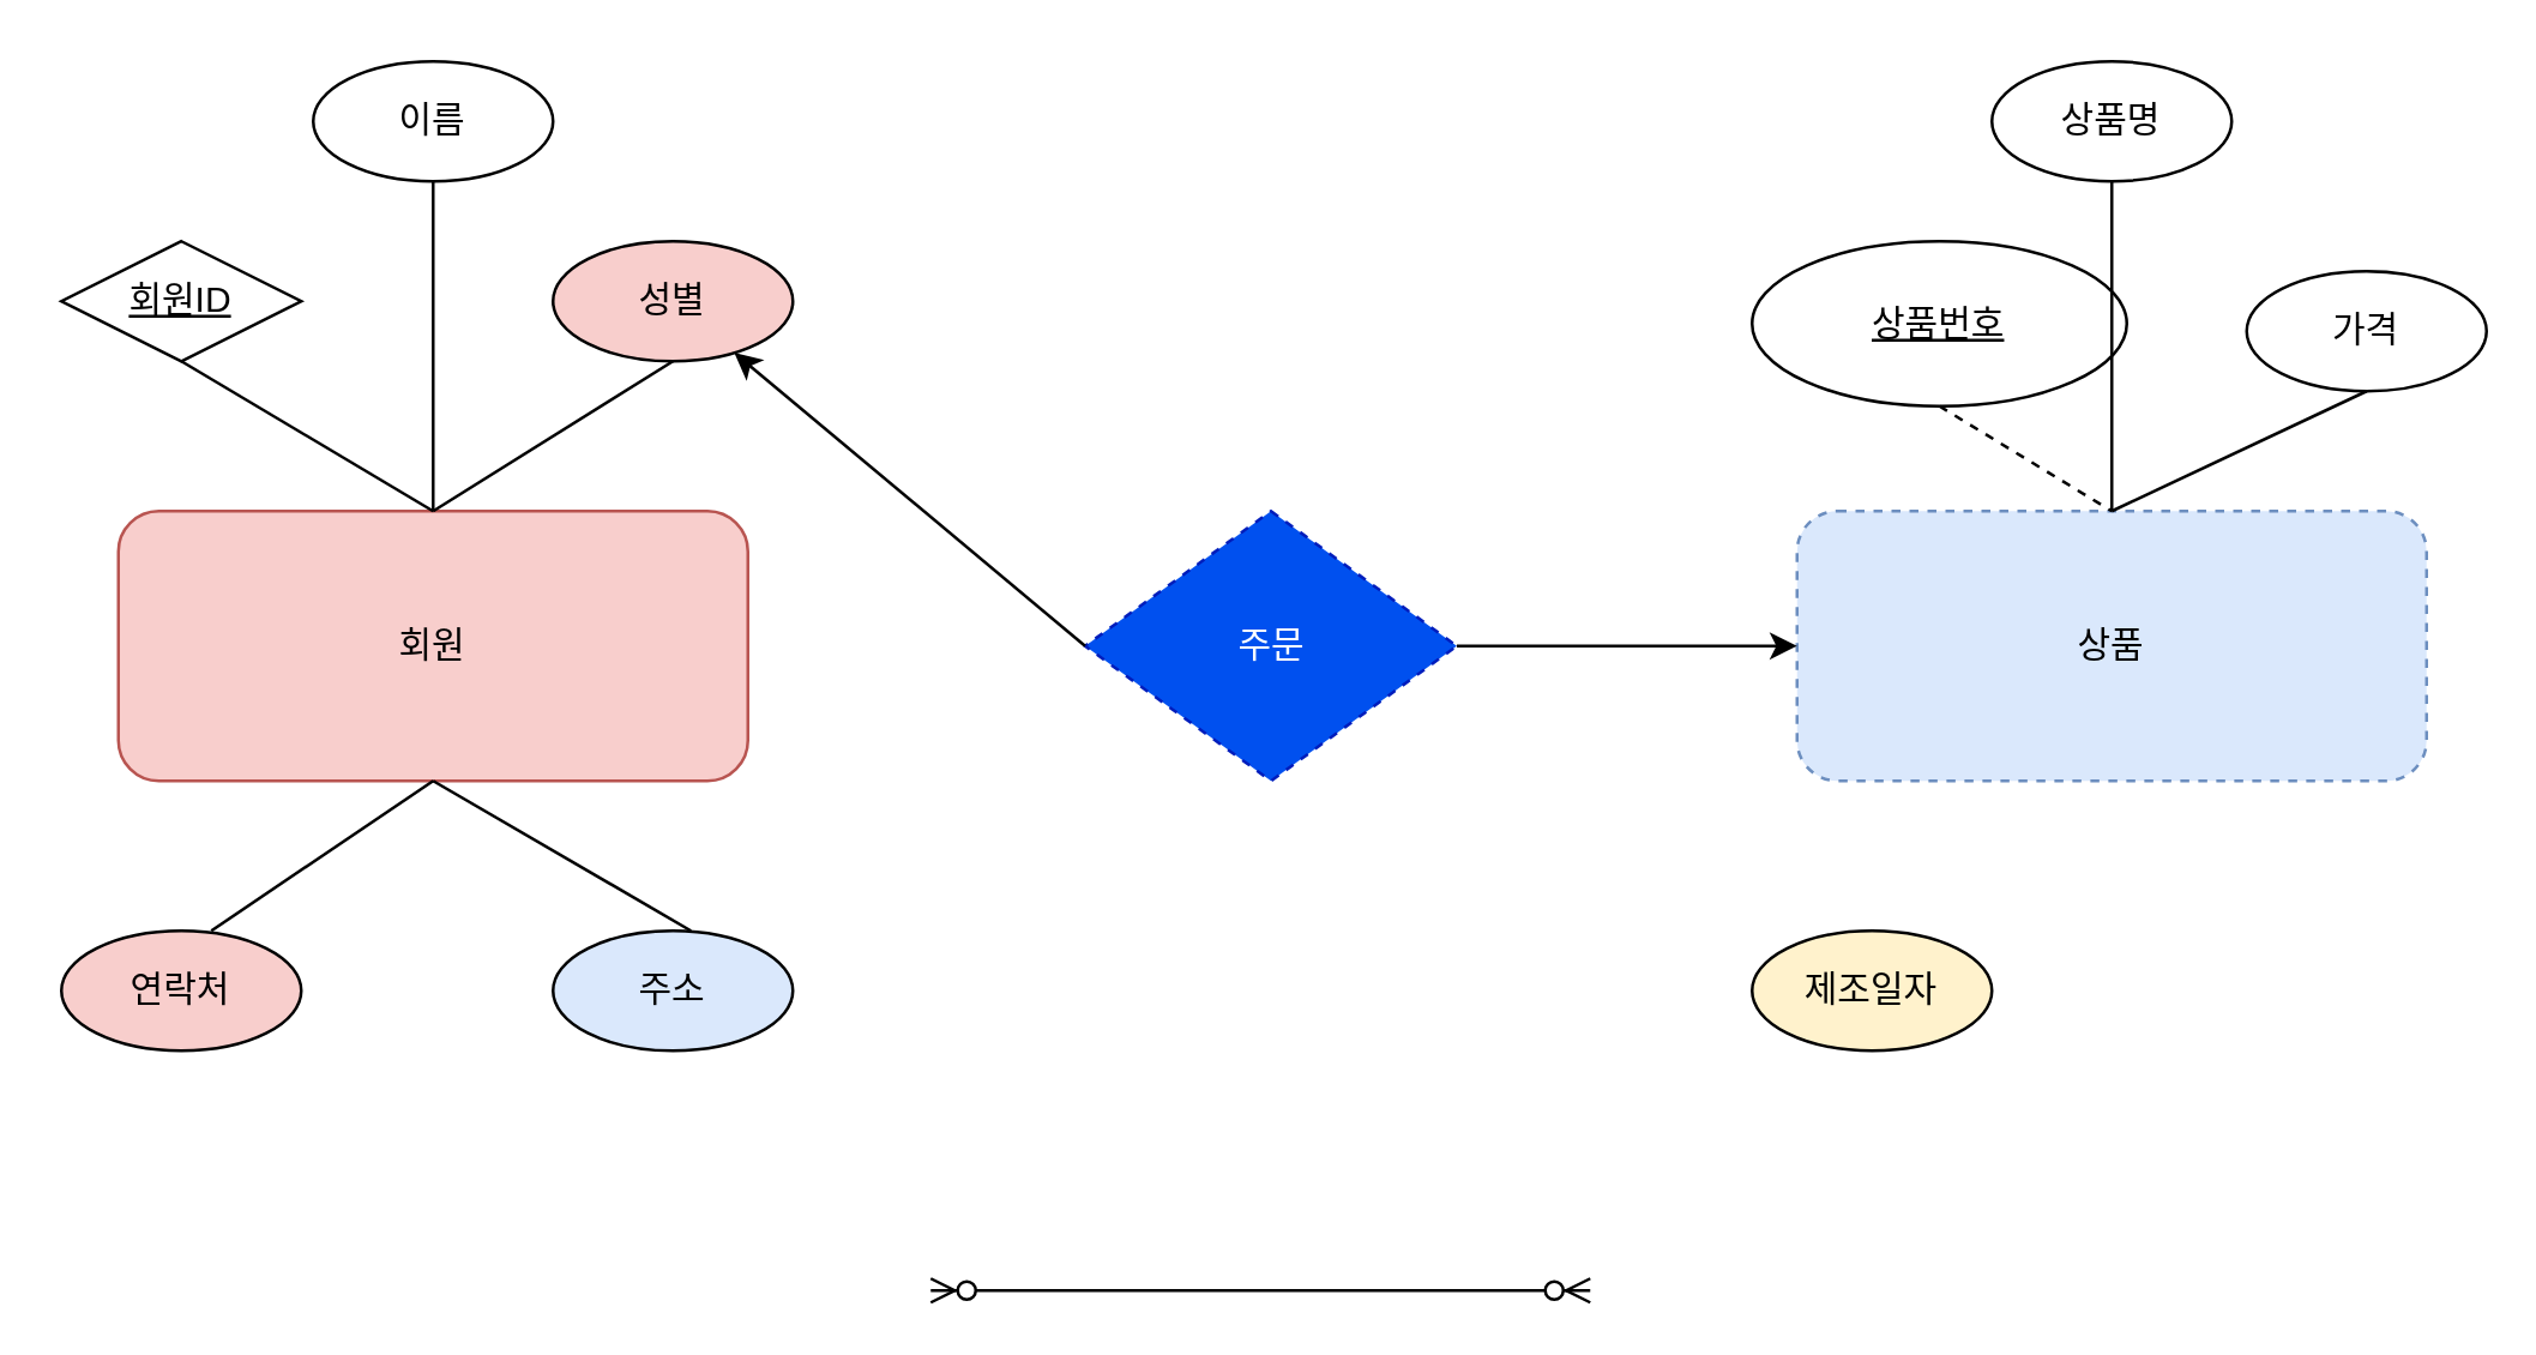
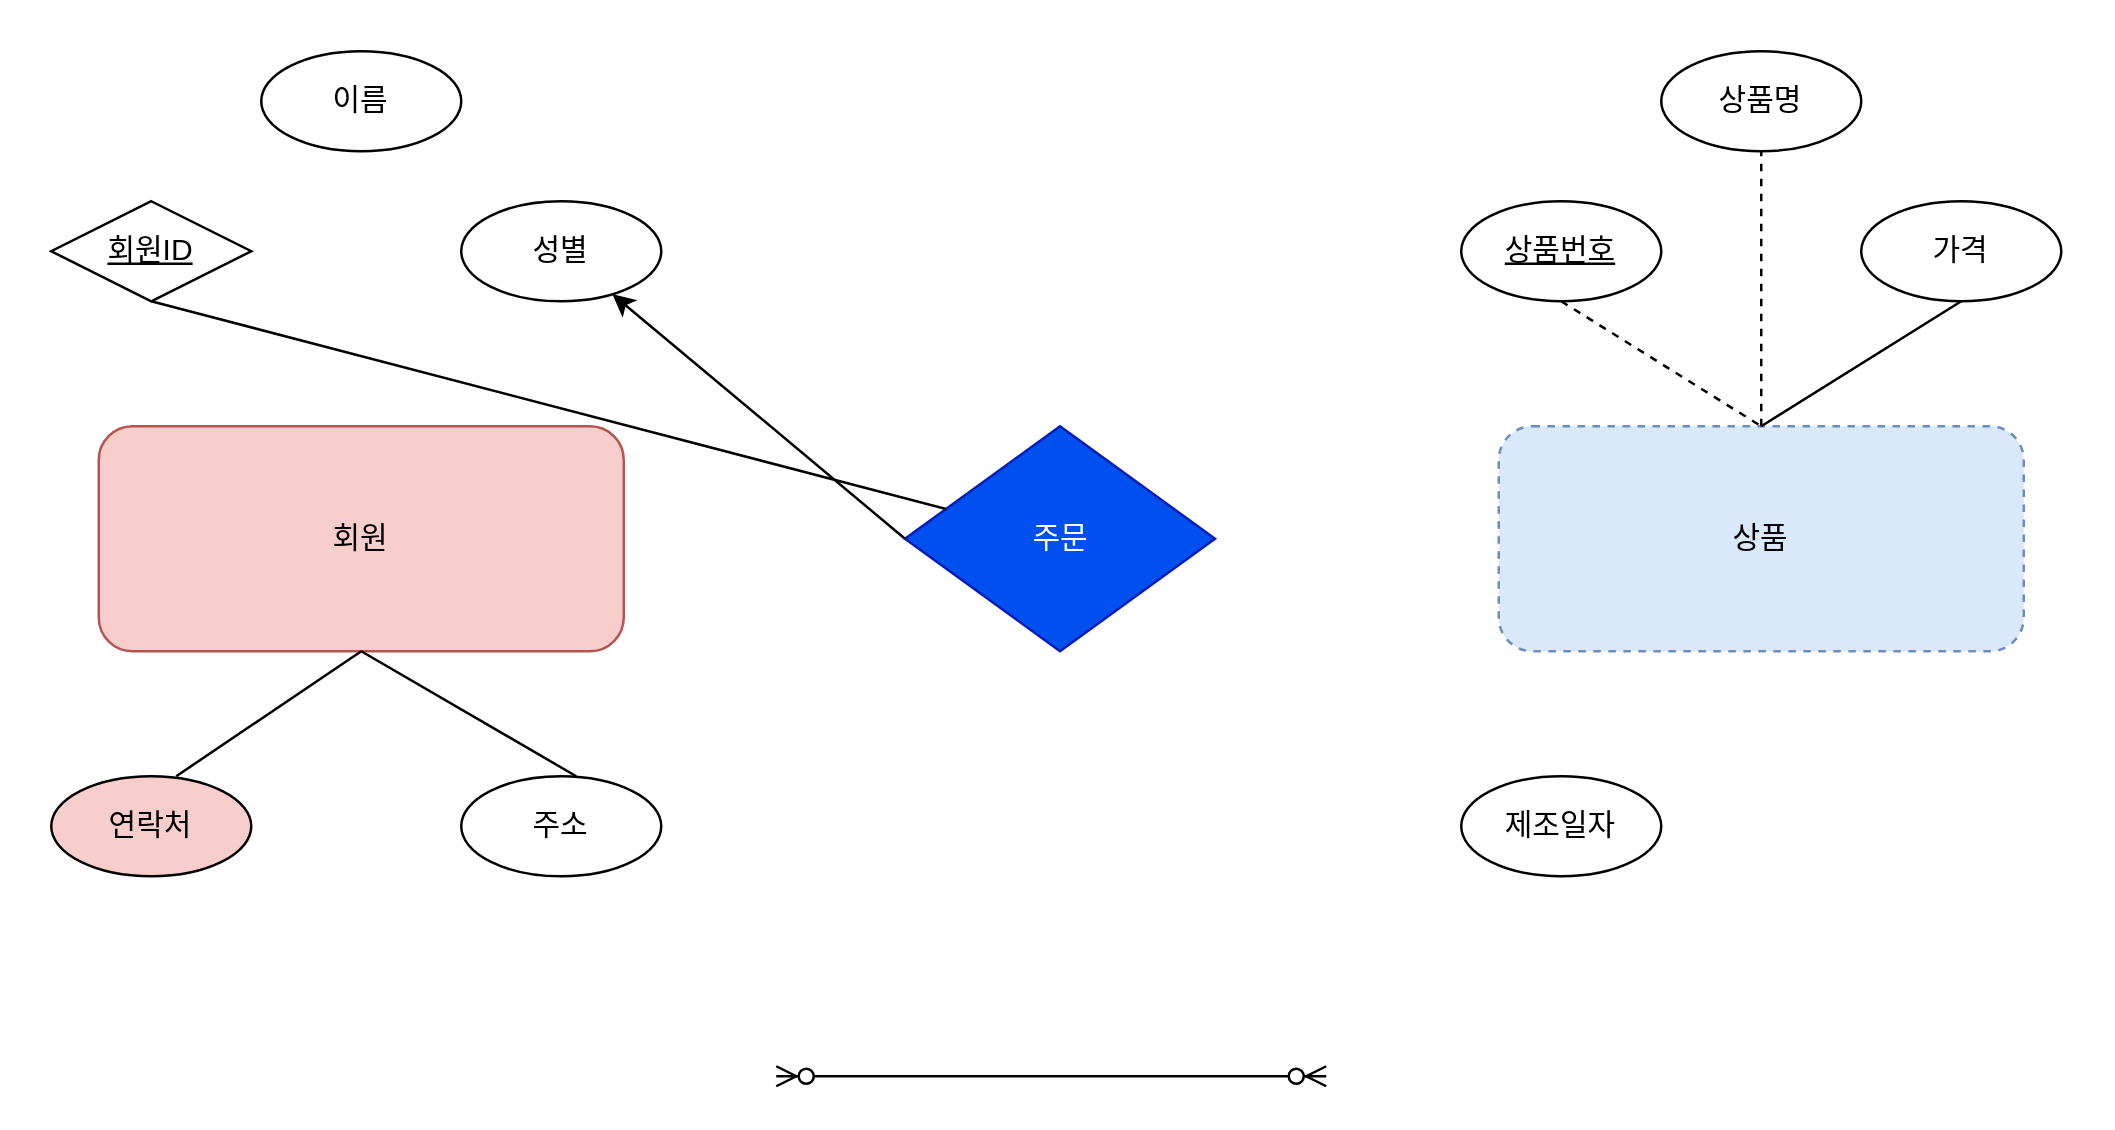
  <mxCell id="0" />
  <mxCell id="1" parent="0" />
  <mxCell id="2" value="회원" style="whiteSpace=wrap;html=1;align=center;fillColor=#f8cecc;strokeColor=#b85450;rounded=1;" vertex="1" parent="1"><mxGeometry x="39" y="170" width="210" height="90" as="geometry" /></mxCell>
  <mxCell id="3" value="상품" style="whiteSpace=wrap;html=1;align=center;rounded=1;fillColor=#dae8fc;strokeColor=#6c8ebf;dashed=1;" vertex="1" parent="1"><mxGeometry x="599" y="170" width="210" height="90" as="geometry" /></mxCell>
- <mxCell id="4" value="주문" style="rhombus;whiteSpace=wrap;html=1;fillColor=#0050ef;fontColor=#ffffff;strokeColor=#001DBC;rounded=0;dashed=1;" vertex="1" parent="1"><mxGeometry x="361.5" y="170" width="124" height="90" as="geometry" /></mxCell>
+ <mxCell id="4" value="주문" style="rhombus;whiteSpace=wrap;html=1;fillColor=#0050ef;fontColor=#ffffff;strokeColor=#001DBC;rounded=0;" vertex="1" parent="1"><mxGeometry x="361.5" y="170" width="124" height="90" as="geometry" /></mxCell>
  <mxCell id="5" value="&lt;u&gt;회원ID&lt;/u&gt;" style="rhombus;whiteSpace=wrap;html=1;" vertex="1" parent="1"><mxGeometry x="20" y="80" width="80" height="40" as="geometry" /></mxCell>
  <mxCell id="6" value="이름" style="ellipse;whiteSpace=wrap;html=1;rounded=1;" vertex="1" parent="1"><mxGeometry x="104" y="20" width="80" height="40" as="geometry" /></mxCell>
- <mxCell id="7" value="성별" style="ellipse;whiteSpace=wrap;html=1;rounded=1;fillColor=#f8cecc;" vertex="1" parent="1"><mxGeometry x="184" y="80" width="80" height="40" as="geometry" /></mxCell>
+ <mxCell id="7" value="성별" style="ellipse;whiteSpace=wrap;html=1;rounded=1;" vertex="1" parent="1"><mxGeometry x="184" y="80" width="80" height="40" as="geometry" /></mxCell>
  <mxCell id="8" value="연락처" style="ellipse;whiteSpace=wrap;html=1;rounded=1;fillColor=#f8cecc;" vertex="1" parent="1"><mxGeometry x="20" y="310" width="80" height="40" as="geometry" /></mxCell>
- <mxCell id="9" value="주소" style="ellipse;whiteSpace=wrap;html=1;rounded=1;fillColor=#dae8fc;" vertex="1" parent="1"><mxGeometry x="184" y="310" width="80" height="40" as="geometry" /></mxCell>
+ <mxCell id="9" value="주소" style="ellipse;whiteSpace=wrap;html=1;rounded=1;" vertex="1" parent="1"><mxGeometry x="184" y="310" width="80" height="40" as="geometry" /></mxCell>
  <mxCell id="10" value="" style="endArrow=none;html=1;rounded=1;strokeColor=default;align=center;verticalAlign=middle;fontFamily=Helvetica;fontSize=11;fontColor=default;labelBackgroundColor=default;entryX=0.5;entryY=1;entryDx=0;entryDy=0;" edge="1" parent="1" target="2"><mxGeometry width="50" height="50" relative="1" as="geometry"><mxPoint x="70" y="310" as="sourcePoint" /><mxPoint x="120" y="260" as="targetPoint" /></mxGeometry></mxCell>
  <mxCell id="11" value="" style="endArrow=none;html=1;rounded=1;strokeColor=default;align=center;verticalAlign=middle;fontFamily=Helvetica;fontSize=11;fontColor=default;labelBackgroundColor=default;entryX=0.5;entryY=1;entryDx=0;entryDy=0;" edge="1" parent="1" target="2"><mxGeometry width="50" height="50" relative="1" as="geometry"><mxPoint x="230" y="310" as="sourcePoint" /><mxPoint x="280" y="260" as="targetPoint" /></mxGeometry></mxCell>
- <mxCell id="12" value="" style="endArrow=none;html=1;rounded=1;strokeColor=default;align=center;verticalAlign=middle;fontFamily=Helvetica;fontSize=11;fontColor=default;labelBackgroundColor=default;exitX=0.5;exitY=0;exitDx=0;exitDy=0;entryX=0.5;entryY=1;entryDx=0;entryDy=0;" edge="1" parent="1" source="2" target="7"><mxGeometry width="50" height="50" relative="1" as="geometry"><mxPoint x="180" y="150" as="sourcePoint" /><mxPoint x="230" y="100" as="targetPoint" /></mxGeometry></mxCell>
- <mxCell id="13" value="" style="endArrow=none;html=1;rounded=1;strokeColor=default;align=center;verticalAlign=middle;fontFamily=Helvetica;fontSize=11;fontColor=default;labelBackgroundColor=default;exitX=0.5;exitY=0;exitDx=0;exitDy=0;entryX=0.5;entryY=1;entryDx=0;entryDy=0;" edge="1" parent="1" source="2" target="6"><mxGeometry width="50" height="50" relative="1" as="geometry"><mxPoint x="119" y="110" as="sourcePoint" /><mxPoint x="169" y="60" as="targetPoint" /></mxGeometry></mxCell>
- <mxCell id="14" value="" style="endArrow=none;html=1;rounded=1;strokeColor=default;align=center;verticalAlign=middle;fontFamily=Helvetica;fontSize=11;fontColor=default;labelBackgroundColor=default;exitX=0.5;exitY=1;exitDx=0;exitDy=0;entryX=0.5;entryY=0;entryDx=0;entryDy=0;" edge="1" parent="1" source="5" target="2"><mxGeometry width="50" height="50" relative="1" as="geometry"><mxPoint x="60" y="160" as="sourcePoint" /><mxPoint x="110" y="110" as="targetPoint" /></mxGeometry></mxCell>
- <mxCell id="15" value="제조일자" style="ellipse;whiteSpace=wrap;html=1;rounded=1;fillColor=#fff2cc;" vertex="1" parent="1"><mxGeometry x="584" y="310" width="80" height="40" as="geometry" /></mxCell>
- <mxCell id="16" value="가격" style="ellipse;whiteSpace=wrap;html=1;rounded=1;" vertex="1" parent="1"><mxGeometry x="749" y="90" width="80" height="40" as="geometry" /></mxCell>
- <mxCell id="17" value="&lt;u&gt;상품번호&lt;/u&gt;" style="ellipse;whiteSpace=wrap;html=1;rounded=1;" vertex="1" parent="1"><mxGeometry x="584" y="80" width="125" height="55" as="geometry" /></mxCell>
+ <mxCell id="14" value="" style="endArrow=none;html=1;rounded=1;strokeColor=default;align=center;verticalAlign=middle;fontFamily=Helvetica;fontSize=11;fontColor=default;labelBackgroundColor=default;exitX=0.5;exitY=1;exitDx=0;exitDy=0;" edge="1" parent="1" source="5" target="4"><mxGeometry width="50" height="50" relative="1" as="geometry"><mxPoint x="60" y="160" as="sourcePoint" /><mxPoint x="110" y="110" as="targetPoint" /></mxGeometry></mxCell>
+ <mxCell id="15" value="제조일자" style="ellipse;whiteSpace=wrap;html=1;rounded=1;" vertex="1" parent="1"><mxGeometry x="584" y="310" width="80" height="40" as="geometry" /></mxCell>
+ <mxCell id="16" value="가격" style="ellipse;whiteSpace=wrap;html=1;rounded=1;" vertex="1" parent="1"><mxGeometry x="744" y="80" width="80" height="40" as="geometry" /></mxCell>
+ <mxCell id="17" value="&lt;u&gt;상품번호&lt;/u&gt;" style="ellipse;whiteSpace=wrap;html=1;rounded=1;" vertex="1" parent="1"><mxGeometry x="584" y="80" width="80" height="40" as="geometry" /></mxCell>
  <mxCell id="18" value="상품명" style="ellipse;whiteSpace=wrap;html=1;rounded=1;" vertex="1" parent="1"><mxGeometry x="664" y="20" width="80" height="40" as="geometry" /></mxCell>
  <mxCell id="19" value="" style="endArrow=none;html=1;rounded=1;strokeColor=default;align=center;verticalAlign=middle;fontFamily=Helvetica;fontSize=11;fontColor=default;labelBackgroundColor=default;entryX=0.5;entryY=1;entryDx=0;entryDy=0;exitX=0.5;exitY=0;exitDx=0;exitDy=0;" edge="1" parent="1" source="3" target="16"><mxGeometry width="50" height="50" relative="1" as="geometry"><mxPoint x="700" y="180" as="sourcePoint" /><mxPoint x="780" y="130" as="targetPoint" /></mxGeometry></mxCell>
- <mxCell id="20" value="" style="endArrow=none;html=1;rounded=1;strokeColor=default;align=center;verticalAlign=middle;fontFamily=Helvetica;fontSize=11;fontColor=default;labelBackgroundColor=default;entryX=0.5;entryY=1;entryDx=0;entryDy=0;exitX=0.5;exitY=0;exitDx=0;exitDy=0;" edge="1" parent="1" source="3" target="18"><mxGeometry width="50" height="50" relative="1" as="geometry"><mxPoint x="640" y="130" as="sourcePoint" /><mxPoint x="720" y="80" as="targetPoint" /></mxGeometry></mxCell>
+ <mxCell id="20" value="" style="endArrow=none;html=1;rounded=1;strokeColor=default;align=center;verticalAlign=middle;fontFamily=Helvetica;fontSize=11;fontColor=default;labelBackgroundColor=default;entryX=0.5;entryY=1;entryDx=0;entryDy=0;exitX=0.5;exitY=0;exitDx=0;exitDy=0;dashed=1;" edge="1" parent="1" source="3" target="18"><mxGeometry width="50" height="50" relative="1" as="geometry"><mxPoint x="640" y="130" as="sourcePoint" /><mxPoint x="720" y="80" as="targetPoint" /></mxGeometry></mxCell>
  <mxCell id="21" value="" style="endArrow=none;html=1;rounded=1;strokeColor=default;align=center;verticalAlign=middle;fontFamily=Helvetica;fontSize=11;fontColor=default;labelBackgroundColor=default;entryX=0.5;entryY=0;entryDx=0;entryDy=0;exitX=0.5;exitY=1;exitDx=0;exitDy=0;dashed=1;" edge="1" parent="1" source="17" target="3"><mxGeometry width="50" height="50" relative="1" as="geometry"><mxPoint x="630" y="160" as="sourcePoint" /><mxPoint x="710" y="110" as="targetPoint" /></mxGeometry></mxCell>
  <mxCell id="22" value="" style="endArrow=classic;html=1;rounded=1;strokeColor=default;align=center;verticalAlign=middle;fontFamily=Helvetica;fontSize=11;fontColor=default;labelBackgroundColor=default;exitX=0;exitY=0.5;exitDx=0;exitDy=0;jumpStyle=none;" edge="1" parent="1" source="4" target="7"><mxGeometry width="50" height="50" relative="1" as="geometry"><mxPoint x="290" y="270" as="sourcePoint" /><mxPoint x="340" y="220" as="targetPoint" /></mxGeometry></mxCell>
- <mxCell id="23" value="" style="endArrow=classic;html=1;rounded=1;strokeColor=default;align=center;verticalAlign=middle;fontFamily=Helvetica;fontSize=11;fontColor=default;labelBackgroundColor=default;entryX=0;entryY=0.5;entryDx=0;entryDy=0;exitX=1;exitY=0.5;exitDx=0;exitDy=0;" edge="1" parent="1" source="4" target="3"><mxGeometry width="50" height="50" relative="1" as="geometry"><mxPoint x="593" y="270" as="sourcePoint" /><mxPoint x="480" y="270" as="targetPoint" /></mxGeometry></mxCell>
  <mxCell id="24" value="" style="edgeStyle=entityRelationEdgeStyle;fontSize=12;html=1;endArrow=ERzeroToMany;endFill=1;startArrow=ERzeroToMany;rounded=1;strokeColor=default;align=center;verticalAlign=middle;fontFamily=Helvetica;fontColor=default;labelBackgroundColor=default;" edge="1" parent="1"><mxGeometry width="100" height="100" relative="1" as="geometry"><mxPoint x="310" y="430" as="sourcePoint" /><mxPoint x="530" y="430" as="targetPoint" /></mxGeometry></mxCell>
